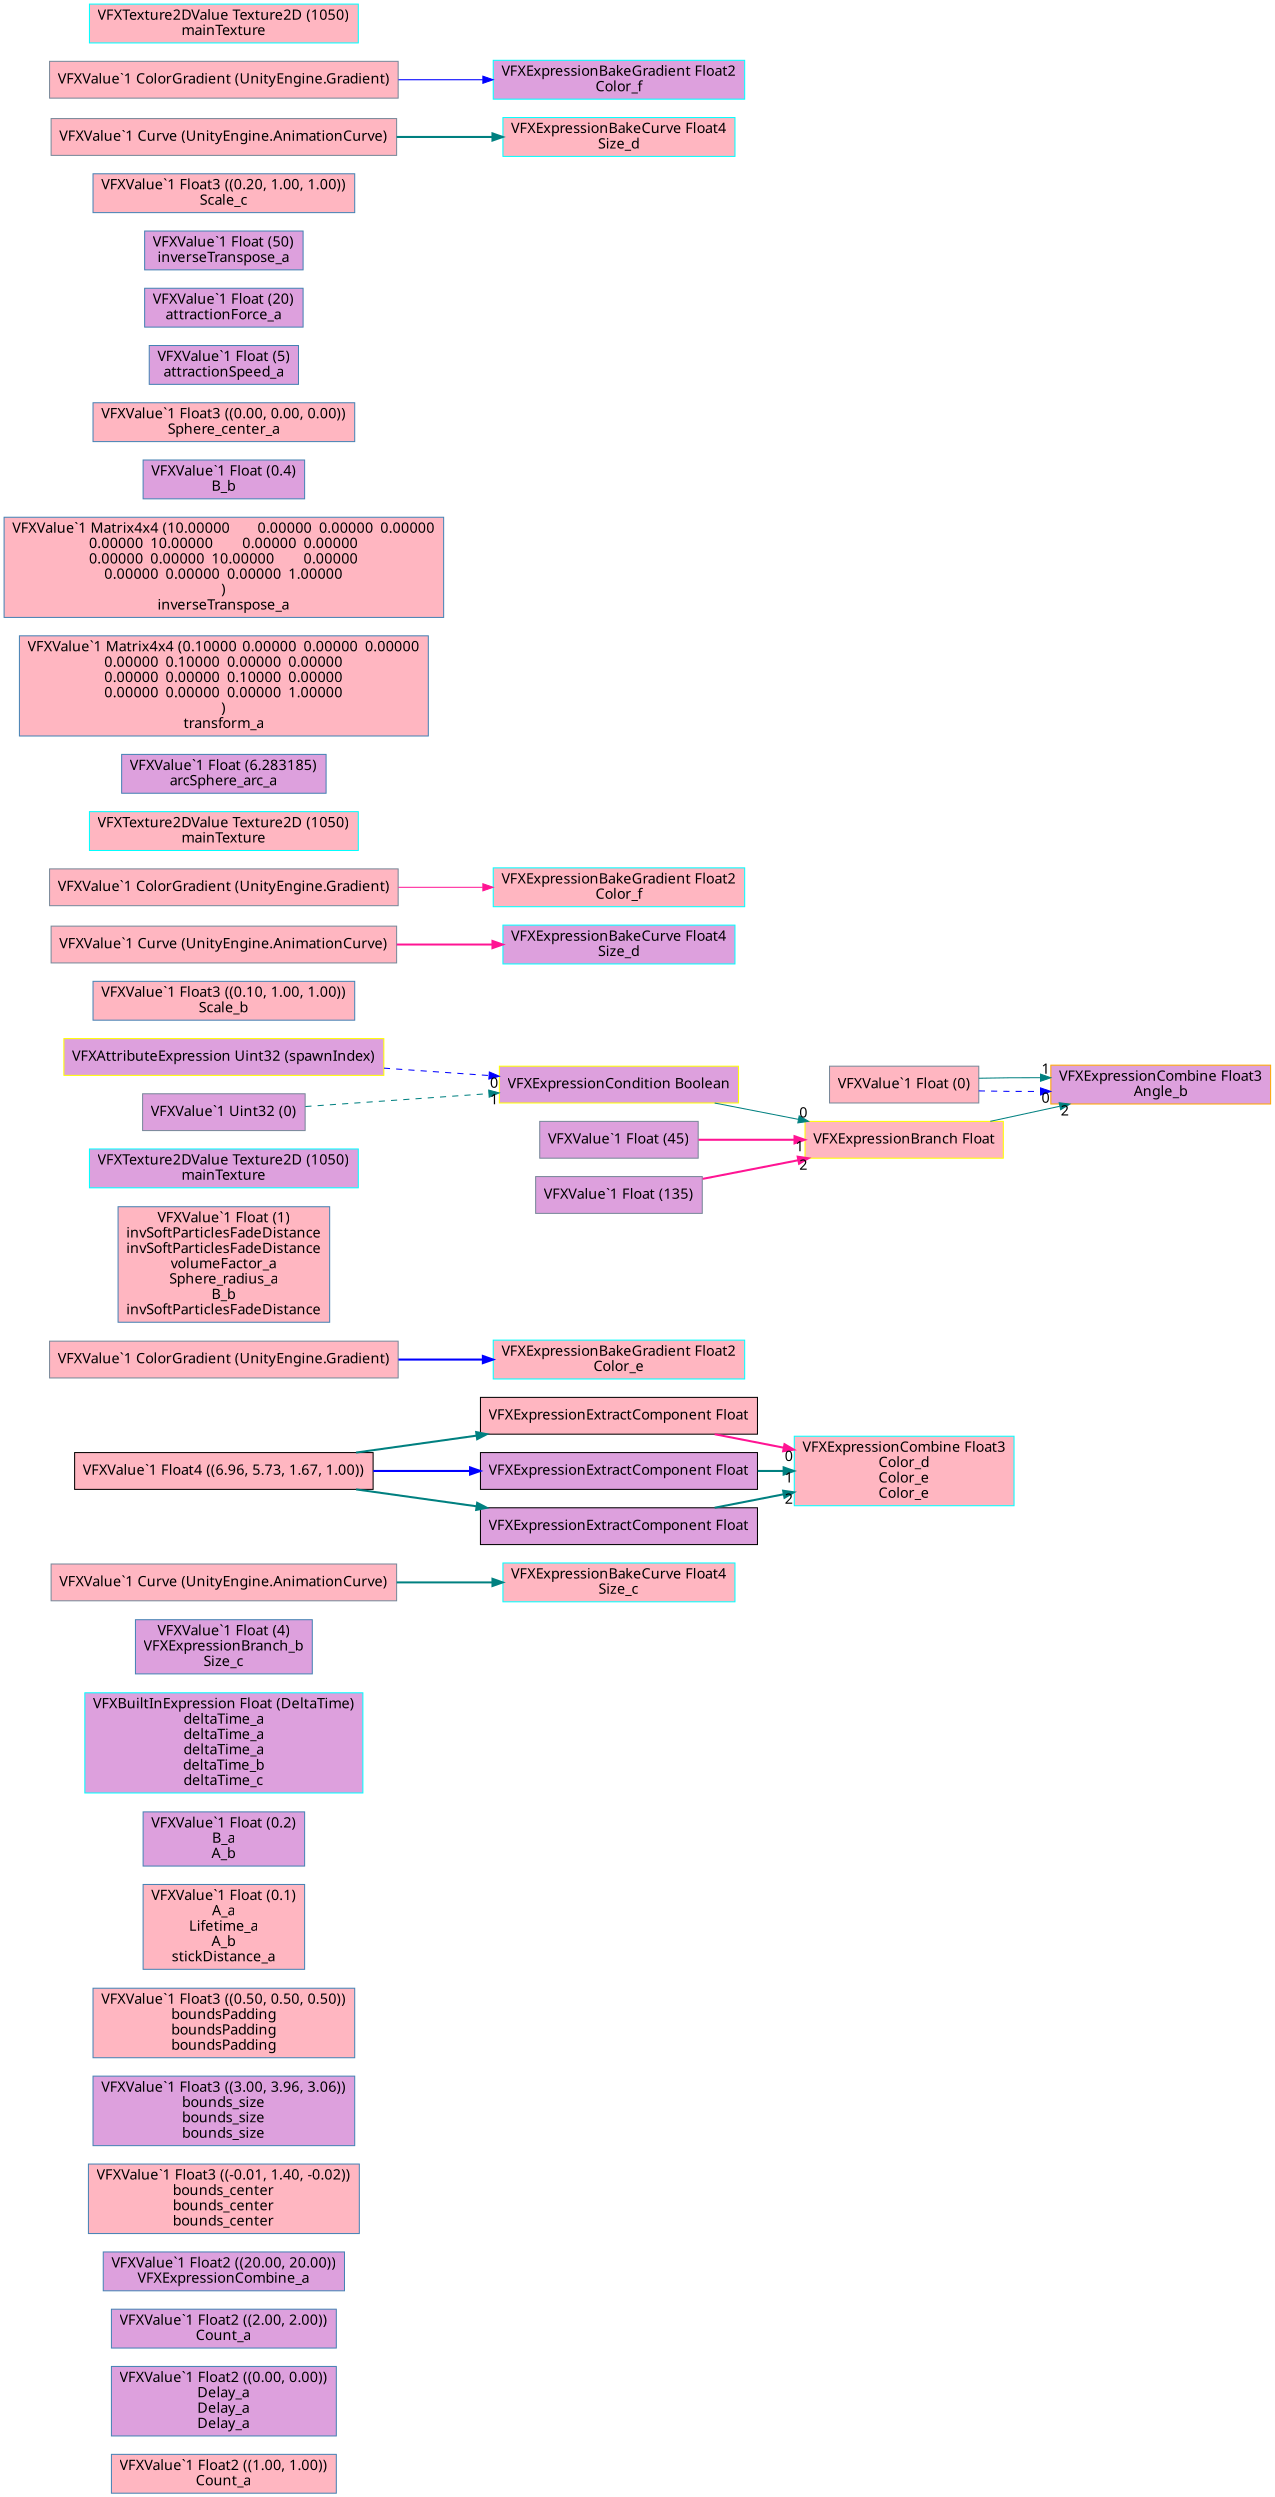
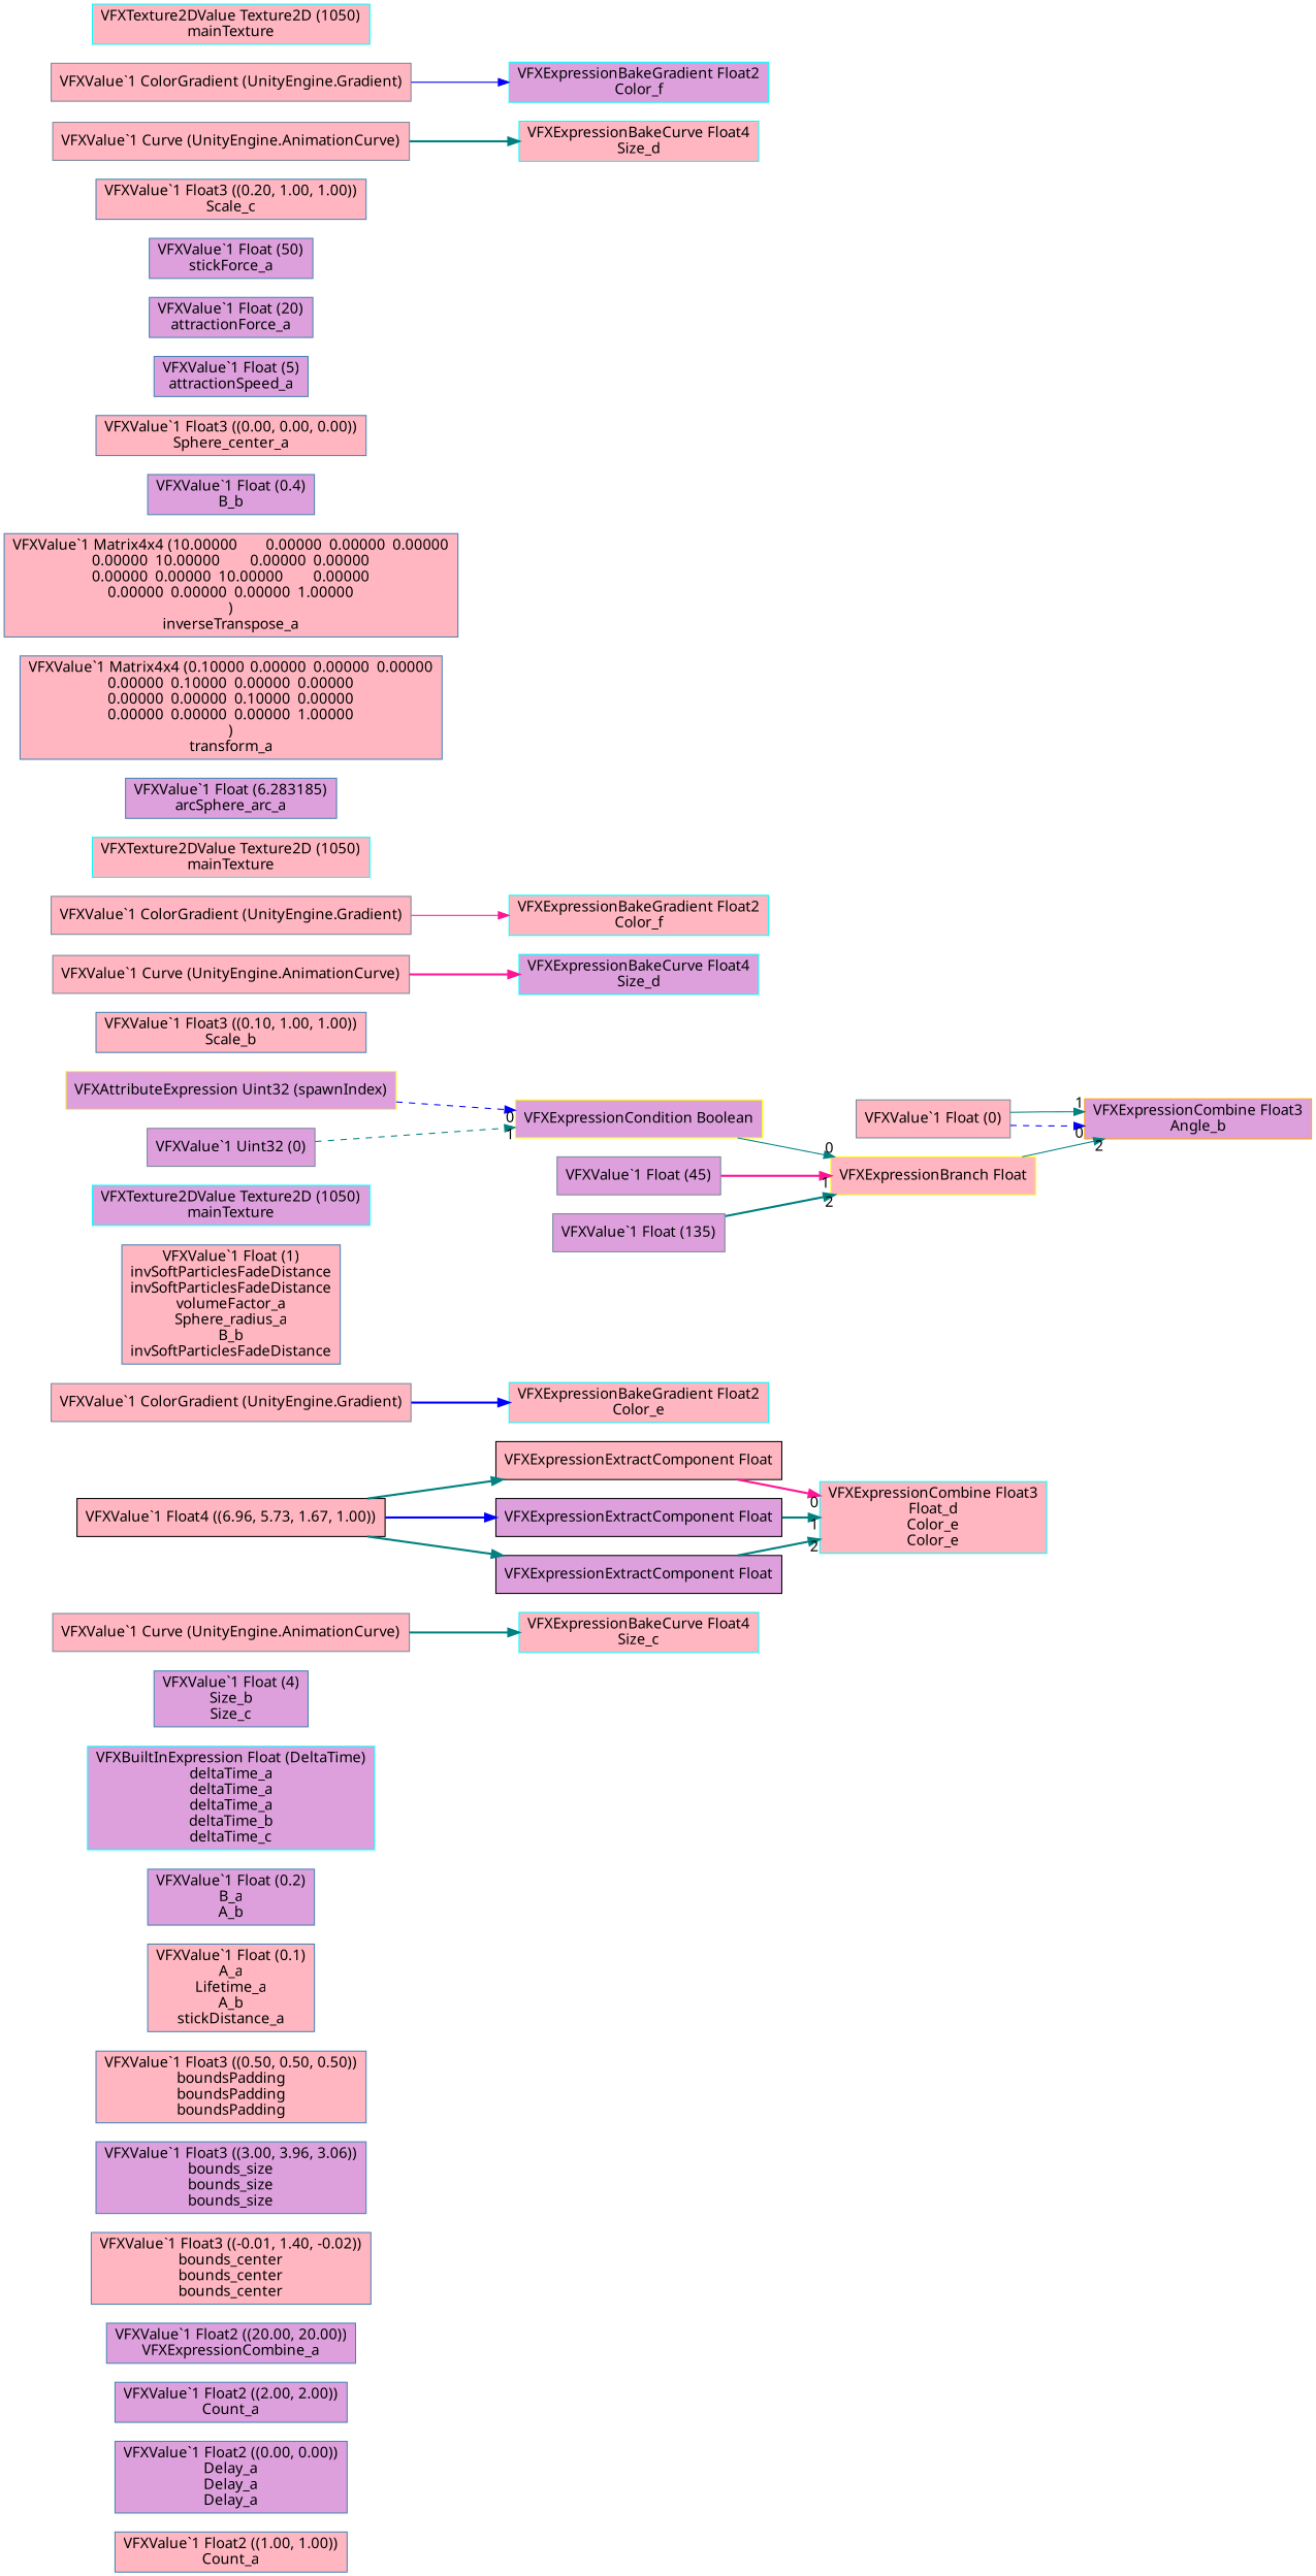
  digraph {
    fontname="Noto Sans"
    rankdir=LR
    node [color=steelblue fillcolor=lightpink fontname="Noto Sans" shape=box style=filled]
    edge [color=teal fontname="Noto Sans" style=bold]
    n1 [label="VFXValue`1 Float2 ((1.00, 1.00))\nCount_a"]
    n2 [fillcolor=plum label="VFXValue`1 Float2 ((0.00, 0.00))\nDelay_a\nDelay_a\nDelay_a"]
    n3 [fillcolor=plum label="VFXValue`1 Float2 ((2.00, 2.00))\nCount_a"]
    n4 [fillcolor=plum label="VFXValue`1 Float2 ((20.00, 20.00))\nVFXExpressionCombine_a"]
    n5 [label="VFXValue`1 Float3 ((-0.01, 1.40, -0.02))\nbounds_center\nbounds_center\nbounds_center"]
    n6 [fillcolor=plum label="VFXValue`1 Float3 ((3.00, 3.96, 3.06))\nbounds_size\nbounds_size\nbounds_size"]
    n7 [label="VFXValue`1 Float3 ((0.50, 0.50, 0.50))\nboundsPadding\nboundsPadding\nboundsPadding"]
    n8 [label="VFXValue`1 Float (0.1)\nA_a\nLifetime_a\nA_b\nstickDistance_a"]
    n9 [fillcolor=plum label="VFXValue`1 Float (0.2)\nB_a\nA_b"]
    n10 [color=cyan fillcolor=plum label="VFXBuiltInExpression Float (DeltaTime)\ndeltaTime_a\ndeltaTime_a\ndeltaTime_a\ndeltaTime_b\ndeltaTime_c"]
-   n11 [fillcolor=plum label="VFXValue`1 Float (4)\nVFXExpressionBranch_b\nSize_c"]
+   n11 [fillcolor=plum label="VFXValue`1 Float (4)\nSize_b\nSize_c"]
    n12 [color=cyan label="VFXExpressionBakeCurve Float4\nSize_c"]
    n13 [color=lightslategray label="VFXValue`1 Curve (UnityEngine.AnimationCurve)"]
-   n14 [color=cyan label="VFXExpressionCombine Float3\nColor_d\nColor_e\nColor_e"]
+   n14 [color=cyan label="VFXExpressionCombine Float3\nFloat_d\nColor_e\nColor_e"]
    n15 [label="VFXExpressionExtractComponent Float" color=""]
    n16 [label="VFXValue`1 Float4 ((6.96, 5.73, 1.67, 1.00))" color=""]
    n17 [fillcolor=plum label="VFXExpressionExtractComponent Float" color=""]
    n18 [fillcolor=plum label="VFXExpressionExtractComponent Float" color=""]
    n19 [color=cyan label="VFXExpressionBakeGradient Float2\nColor_e"]
    n20 [color=lightslategray label="VFXValue`1 ColorGradient (UnityEngine.Gradient)"]
    n21 [label="VFXValue`1 Float (1)\ninvSoftParticlesFadeDistance\ninvSoftParticlesFadeDistance\nvolumeFactor_a\nSphere_radius_a\nB_b\ninvSoftParticlesFadeDistance"]
    n22 [color=cyan fillcolor=plum label="VFXTexture2DValue Texture2D (1050)\nmainTexture"]
    n23 [color=orange fillcolor=plum label="VFXExpressionCombine Float3\nAngle_b"]
    n24 [color=lightslategray label="VFXValue`1 Float (0)"]
    n25 [color=yellow label="VFXExpressionBranch Float"]
    n26 [color=yellow fillcolor=plum label="VFXExpressionCondition Boolean"]
    n27 [color=yellow fillcolor=plum label="VFXAttributeExpression Uint32 (spawnIndex)"]
    n28 [color=lightslategray fillcolor=plum label="VFXValue`1 Uint32 (0)"]
    n29 [color=lightslategray fillcolor=plum label="VFXValue`1 Float (45)"]
    n30 [color=lightslategray fillcolor=plum label="VFXValue`1 Float (135)"]
    n31 [label="VFXValue`1 Float3 ((0.10, 1.00, 1.00))\nScale_b"]
    n32 [color=cyan fillcolor=plum label="VFXExpressionBakeCurve Float4\nSize_d"]
    n33 [color=lightslategray label="VFXValue`1 Curve (UnityEngine.AnimationCurve)"]
    n34 [color=cyan label="VFXExpressionBakeGradient Float2\nColor_f"]
    n35 [color=lightslategray label="VFXValue`1 ColorGradient (UnityEngine.Gradient)"]
    n36 [color=cyan label="VFXTexture2DValue Texture2D (1050)\nmainTexture"]
    n37 [fillcolor=plum label="VFXValue`1 Float (6.283185)\narcSphere_arc_a"]
    n38 [label="VFXValue`1 Matrix4x4 (0.10000	0.00000	0.00000	0.00000\n0.00000	0.10000	0.00000	0.00000\n0.00000	0.00000	0.10000	0.00000\n0.00000	0.00000	0.00000	1.00000\n)\ntransform_a"]
    n39 [label="VFXValue`1 Matrix4x4 (10.00000	0.00000	0.00000	0.00000\n0.00000	10.00000	0.00000	0.00000\n0.00000	0.00000	10.00000	0.00000\n0.00000	0.00000	0.00000	1.00000\n)\ninverseTranspose_a"]
    n40 [fillcolor=plum label="VFXValue`1 Float (0.4)\nB_b"]
    n41 [label="VFXValue`1 Float3 ((0.00, 0.00, 0.00))\nSphere_center_a"]
    n42 [fillcolor=plum label="VFXValue`1 Float (5)\nattractionSpeed_a"]
    n43 [fillcolor=plum label="VFXValue`1 Float (20)\nattractionForce_a"]
-   n44 [fillcolor=plum label="VFXValue`1 Float (50)\ninverseTranspose_a"]
+   n44 [fillcolor=plum label="VFXValue`1 Float (50)\nstickForce_a"]
    n45 [label="VFXValue`1 Float3 ((0.20, 1.00, 1.00))\nScale_c"]
    n46 [color=cyan label="VFXExpressionBakeCurve Float4\nSize_d"]
    n47 [color=lightslategray label="VFXValue`1 Curve (UnityEngine.AnimationCurve)"]
    n48 [color=cyan fillcolor=plum label="VFXExpressionBakeGradient Float2\nColor_f"]
    n49 [color=lightslategray label="VFXValue`1 ColorGradient (UnityEngine.Gradient)"]
    n50 [color=cyan label="VFXTexture2DValue Texture2D (1050)\nmainTexture"]
    n13 -> n12
    n15 -> n14 [color=deeppink headlabel=0]
    n16 -> n15
    n16 -> n17 [color=blue]
    n16 -> n18
    n17 -> n14 [headlabel=1]
    n18 -> n14 [headlabel=2]
    n20 -> n19 [color=blue]
    n24 -> n23 [color=blue headlabel=0 style=dashed]
    n24 -> n23 [headlabel=1 style=solid]
    n25 -> n23 [headlabel=2 style=solid]
    n26 -> n25 [headlabel=0 style=solid]
    n27 -> n26 [color=blue headlabel=0 style=dashed]
    n28 -> n26 [headlabel=1 style=dashed]
    n29 -> n25 [color=deeppink headlabel=1]
-   n30 -> n25 [color=deeppink headlabel=2]
+   n30 -> n25 [headlabel=2]
    n33 -> n32 [color=deeppink]
    n35 -> n34 [color=deeppink style=solid]
    n47 -> n46
    n49 -> n48 [color=blue style=solid]
  }
